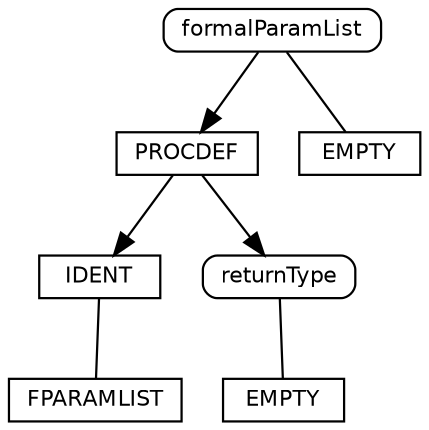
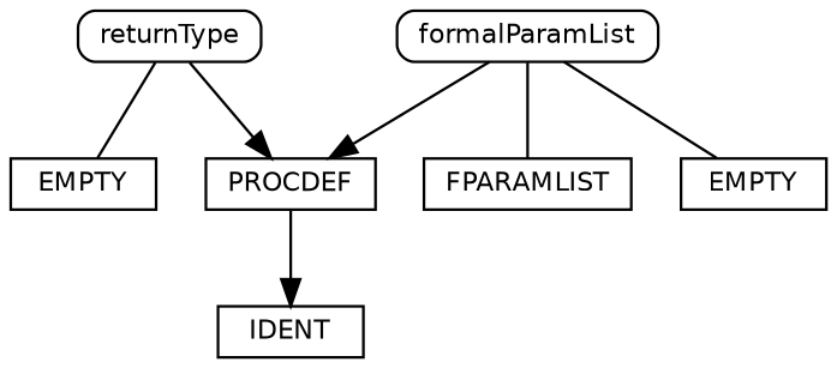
  digraph {
    fontname=helvetica
    node [fontname=helvetica fontsize=10 shape=box style=solid]
    edge [arrowhead=normal]
    n1 [height=0.25 label=IDENT]
    PROCDEF [height=0.25]
    n3 [height=0.25 label=returnType style=rounded]
    n4 [height=0.25 label=formalParamList style=rounded]
    n5 [height=0.25 label=FPARAMLIST]
    n6 [height=0.25 label=EMPTY]
    n7 [height=0.25 label=EMPTY]
    PROCDEF -> n1
-   PROCDEF -> n3
+   n3 -> PROCDEF
    n3 -> n7 [arrowhead=none]
    n4 -> PROCDEF
-   n1 -> n5 [arrowhead=none]
+   n4 -> n5 [arrowhead=none]
    n4 -> n6 [arrowhead=none]
  }
